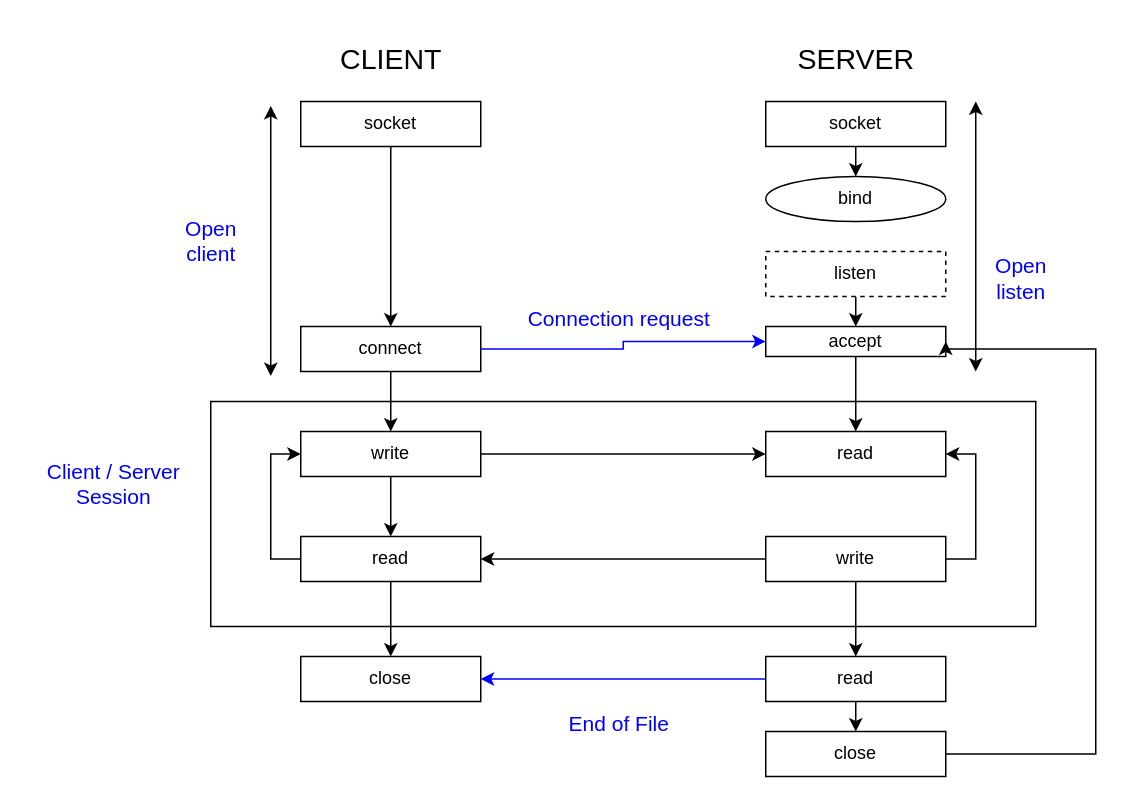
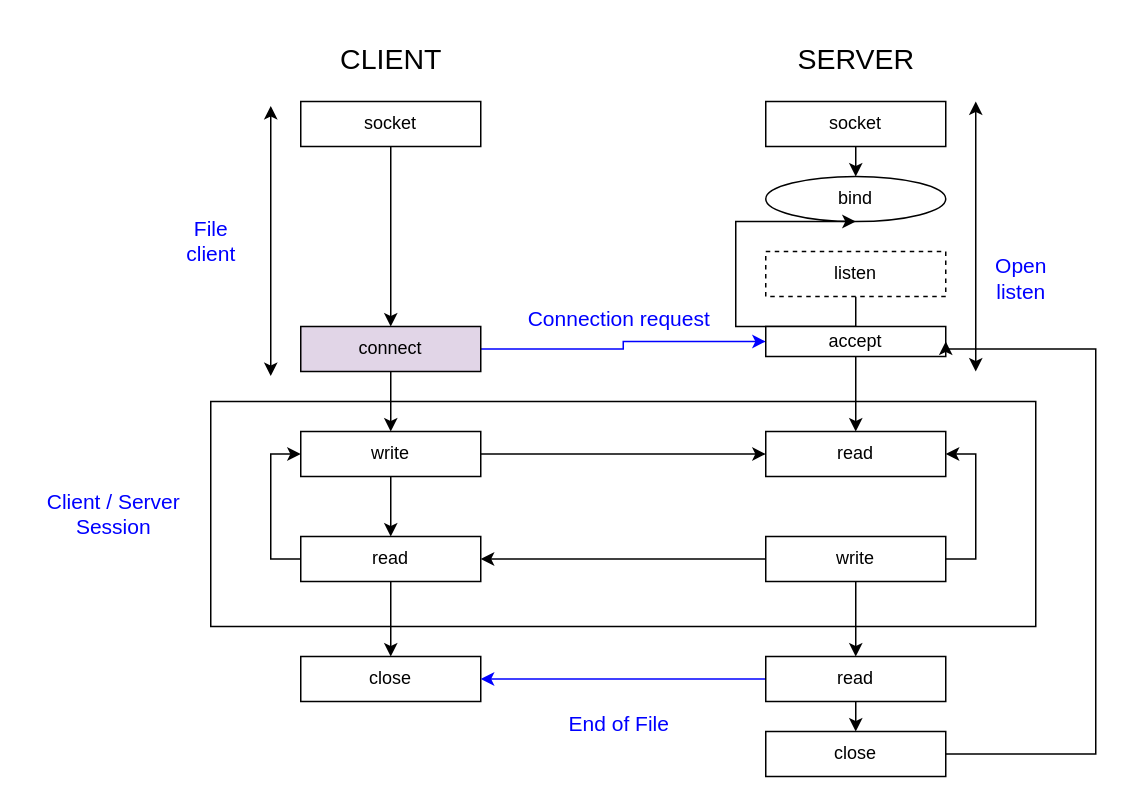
  <mxCell id="0" />
  <mxCell id="1" parent="0" />
  <mxCell id="2" value="" style="rounded=0;whiteSpace=wrap;html=1;" vertex="1" parent="1"><mxGeometry x="140" y="267" width="550" height="150" as="geometry" /></mxCell>
  <mxCell id="3" style="edgeStyle=orthogonalEdgeStyle;rounded=0;orthogonalLoop=1;jettySize=auto;html=1;exitX=0.5;exitY=1;exitDx=0;exitDy=0;entryX=0.5;entryY=0;entryDx=0;entryDy=0;" edge="1" parent="1" source="4" target="8"><mxGeometry relative="1" as="geometry" /></mxCell>
  <mxCell id="4" value="socket" style="rounded=0;whiteSpace=wrap;html=1;" vertex="1" parent="1"><mxGeometry x="200" y="67" width="120" height="30" as="geometry" /></mxCell>
  <mxCell id="5" value="&lt;font style=&quot;font-size: 19px;&quot;&gt;CLIENT&lt;/font&gt;" style="text;html=1;align=center;verticalAlign=middle;resizable=0;points=[];autosize=1;strokeColor=none;fillColor=none;" vertex="1" parent="1"><mxGeometry x="215" y="20" width="90" height="40" as="geometry" /></mxCell>
  <mxCell id="6" style="edgeStyle=orthogonalEdgeStyle;rounded=0;orthogonalLoop=1;jettySize=auto;html=1;exitX=0.5;exitY=1;exitDx=0;exitDy=0;entryX=0.5;entryY=0;entryDx=0;entryDy=0;" edge="1" parent="1" source="8" target="11"><mxGeometry relative="1" as="geometry" /></mxCell>
  <mxCell id="7" style="edgeStyle=orthogonalEdgeStyle;rounded=0;orthogonalLoop=1;jettySize=auto;html=1;exitX=1;exitY=0.5;exitDx=0;exitDy=0;entryX=0;entryY=0.5;entryDx=0;entryDy=0;fontColor=#0000FF;strokeColor=#0000FF;" edge="1" parent="1" source="8" target="22"><mxGeometry relative="1" as="geometry" /></mxCell>
- <mxCell id="8" value="connect" style="rounded=0;whiteSpace=wrap;html=1;" vertex="1" parent="1"><mxGeometry x="200" y="217" width="120" height="30" as="geometry" /></mxCell>
+ <mxCell id="8" value="connect" style="rounded=0;whiteSpace=wrap;html=1;fillColor=#e1d5e7;" vertex="1" parent="1"><mxGeometry x="200" y="217" width="120" height="30" as="geometry" /></mxCell>
  <mxCell id="9" value="" style="edgeStyle=orthogonalEdgeStyle;rounded=0;orthogonalLoop=1;jettySize=auto;html=1;" edge="1" parent="1" source="11" target="14"><mxGeometry relative="1" as="geometry" /></mxCell>
  <mxCell id="10" style="edgeStyle=orthogonalEdgeStyle;rounded=0;orthogonalLoop=1;jettySize=auto;html=1;exitX=1;exitY=0.5;exitDx=0;exitDy=0;" edge="1" parent="1" source="11" target="23"><mxGeometry relative="1" as="geometry" /></mxCell>
  <mxCell id="11" value="write" style="rounded=0;whiteSpace=wrap;html=1;" vertex="1" parent="1"><mxGeometry x="200" y="287" width="120" height="30" as="geometry" /></mxCell>
  <mxCell id="12" style="edgeStyle=orthogonalEdgeStyle;rounded=0;orthogonalLoop=1;jettySize=auto;html=1;exitX=0;exitY=0.5;exitDx=0;exitDy=0;entryX=0;entryY=0.5;entryDx=0;entryDy=0;" edge="1" parent="1" source="14" target="11"><mxGeometry relative="1" as="geometry"><mxPoint x="180" y="307" as="targetPoint" /></mxGeometry></mxCell>
  <mxCell id="13" style="edgeStyle=orthogonalEdgeStyle;rounded=0;orthogonalLoop=1;jettySize=auto;html=1;exitX=0.5;exitY=1;exitDx=0;exitDy=0;entryX=0.5;entryY=0;entryDx=0;entryDy=0;" edge="1" parent="1" source="14" target="34"><mxGeometry relative="1" as="geometry" /></mxCell>
  <mxCell id="14" value="read" style="rounded=0;whiteSpace=wrap;html=1;" vertex="1" parent="1"><mxGeometry x="200" y="357" width="120" height="30" as="geometry" /></mxCell>
  <mxCell id="15" value="&lt;font style=&quot;font-size: 19px;&quot;&gt;SERVER&lt;/font&gt;" style="text;html=1;align=center;verticalAlign=middle;resizable=0;points=[];autosize=1;strokeColor=none;fillColor=none;" vertex="1" parent="1"><mxGeometry x="520" y="20" width="100" height="40" as="geometry" /></mxCell>
  <mxCell id="16" style="edgeStyle=orthogonalEdgeStyle;rounded=0;orthogonalLoop=1;jettySize=auto;html=1;exitX=0.5;exitY=1;exitDx=0;exitDy=0;entryX=0.5;entryY=0;entryDx=0;entryDy=0;" edge="1" parent="1" source="17" target="18"><mxGeometry relative="1" as="geometry" /></mxCell>
  <mxCell id="17" value="socket" style="rounded=0;whiteSpace=wrap;html=1;" vertex="1" parent="1"><mxGeometry x="510" y="67" width="120" height="30" as="geometry" /></mxCell>
  <mxCell id="18" value="bind" style="ellipse;whiteSpace=wrap;html=1;" vertex="1" parent="1"><mxGeometry x="510" y="117" width="120" height="30" as="geometry" /></mxCell>
- <mxCell id="19" style="edgeStyle=orthogonalEdgeStyle;rounded=0;orthogonalLoop=1;jettySize=auto;html=1;exitX=0.5;exitY=1;exitDx=0;exitDy=0;entryX=0.5;entryY=0;entryDx=0;entryDy=0;" edge="1" parent="1" source="20" target="22"><mxGeometry relative="1" as="geometry" /></mxCell>
+ <mxCell id="19" style="edgeStyle=orthogonalEdgeStyle;rounded=0;orthogonalLoop=1;jettySize=auto;html=1;exitX=0.5;exitY=1;exitDx=0;exitDy=0;" edge="1" parent="1" source="20" target="18"><mxGeometry relative="1" as="geometry" /></mxCell>
  <mxCell id="20" value="listen" style="rounded=0;whiteSpace=wrap;html=1;dashed=1;" vertex="1" parent="1"><mxGeometry x="510" y="167" width="120" height="30" as="geometry" /></mxCell>
  <mxCell id="21" style="edgeStyle=orthogonalEdgeStyle;rounded=0;orthogonalLoop=1;jettySize=auto;html=1;exitX=0.5;exitY=1;exitDx=0;exitDy=0;entryX=0.5;entryY=0;entryDx=0;entryDy=0;" edge="1" parent="1" source="22" target="23"><mxGeometry relative="1" as="geometry" /></mxCell>
  <mxCell id="22" value="accept" style="rounded=0;whiteSpace=wrap;html=1;" vertex="1" parent="1"><mxGeometry x="510" y="217" width="120" height="20" as="geometry" /></mxCell>
  <mxCell id="23" value="read" style="rounded=0;whiteSpace=wrap;html=1;" vertex="1" parent="1"><mxGeometry x="510" y="287" width="120" height="30" as="geometry" /></mxCell>
  <mxCell id="24" style="edgeStyle=orthogonalEdgeStyle;rounded=0;orthogonalLoop=1;jettySize=auto;html=1;exitX=0;exitY=0.5;exitDx=0;exitDy=0;" edge="1" parent="1" source="27" target="14"><mxGeometry relative="1" as="geometry" /></mxCell>
  <mxCell id="25" style="edgeStyle=orthogonalEdgeStyle;rounded=0;orthogonalLoop=1;jettySize=auto;html=1;exitX=1;exitY=0.5;exitDx=0;exitDy=0;entryX=1;entryY=0.5;entryDx=0;entryDy=0;" edge="1" parent="1" source="27" target="23"><mxGeometry relative="1" as="geometry"><mxPoint x="705" y="307" as="targetPoint" /></mxGeometry></mxCell>
  <mxCell id="26" style="edgeStyle=orthogonalEdgeStyle;rounded=0;orthogonalLoop=1;jettySize=auto;html=1;exitX=0.5;exitY=1;exitDx=0;exitDy=0;entryX=0.5;entryY=0;entryDx=0;entryDy=0;" edge="1" parent="1" source="27" target="37"><mxGeometry relative="1" as="geometry" /></mxCell>
  <mxCell id="27" value="write" style="rounded=0;whiteSpace=wrap;html=1;" vertex="1" parent="1"><mxGeometry x="510" y="357" width="120" height="30" as="geometry" /></mxCell>
  <mxCell id="28" value="&lt;font color=&quot;#0000ff&quot; style=&quot;font-size: 14px;&quot;&gt;Connection request&lt;/font&gt;" style="text;html=1;strokeColor=none;fillColor=none;align=center;verticalAlign=middle;whiteSpace=wrap;rounded=0;" vertex="1" parent="1"><mxGeometry x="345" y="197" width="135" height="30" as="geometry" /></mxCell>
  <mxCell id="29" value="" style="endArrow=classic;startArrow=classic;html=1;rounded=0;" edge="1" parent="1"><mxGeometry width="50" height="50" relative="1" as="geometry"><mxPoint x="650" y="247" as="sourcePoint" /><mxPoint x="650" y="67" as="targetPoint" /></mxGeometry></mxCell>
  <mxCell id="30" value="&lt;font color=&quot;#0000ff&quot; style=&quot;font-size: 14px;&quot;&gt;Open&lt;br&gt;listen&lt;/font&gt;" style="text;html=1;align=center;verticalAlign=middle;resizable=0;points=[];autosize=1;strokeColor=none;fillColor=none;" vertex="1" parent="1"><mxGeometry x="650" y="160" width="60" height="50" as="geometry" /></mxCell>
  <mxCell id="31" value="" style="endArrow=classic;startArrow=classic;html=1;rounded=0;" edge="1" parent="1"><mxGeometry width="50" height="50" relative="1" as="geometry"><mxPoint x="180" y="250" as="sourcePoint" /><mxPoint x="180" y="70" as="targetPoint" /></mxGeometry></mxCell>
- <mxCell id="32" value="&lt;font color=&quot;#0000ff&quot; style=&quot;font-size: 14px;&quot;&gt;Open&lt;br&gt;client&lt;br&gt;&lt;/font&gt;" style="text;html=1;align=center;verticalAlign=middle;resizable=0;points=[];autosize=1;strokeColor=none;fillColor=none;" vertex="1" parent="1"><mxGeometry x="110" y="135" width="60" height="50" as="geometry" /></mxCell>
- <mxCell id="33" value="&lt;font color=&quot;#0000ff&quot; style=&quot;font-size: 14px;&quot;&gt;Client / Server&lt;br&gt;Session&lt;br&gt;&lt;/font&gt;" style="text;html=1;align=center;verticalAlign=middle;resizable=0;points=[];autosize=1;strokeColor=none;fillColor=none;" vertex="1" parent="1"><mxGeometry x="20" y="297" width="110" height="50" as="geometry" /></mxCell>
+ <mxCell id="32" value="&lt;font color=&quot;#0000ff&quot; style=&quot;font-size: 14px;&quot;&gt;File&lt;br&gt;client&lt;br&gt;&lt;/font&gt;" style="text;html=1;align=center;verticalAlign=middle;resizable=0;points=[];autosize=1;strokeColor=none;fillColor=none;" vertex="1" parent="1"><mxGeometry x="110" y="135" width="60" height="50" as="geometry" /></mxCell>
+ <mxCell id="33" value="&lt;font color=&quot;#0000ff&quot; style=&quot;font-size: 14px;&quot;&gt;Client / Server&lt;br&gt;Session&lt;br&gt;&lt;/font&gt;" style="text;html=1;align=center;verticalAlign=middle;resizable=0;points=[];autosize=1;strokeColor=none;fillColor=none;" vertex="1" parent="1"><mxGeometry x="20" y="317" width="110" height="50" as="geometry" /></mxCell>
  <mxCell id="34" value="close" style="rounded=0;whiteSpace=wrap;html=1;" vertex="1" parent="1"><mxGeometry x="200" y="437" width="120" height="30" as="geometry" /></mxCell>
  <mxCell id="35" style="edgeStyle=orthogonalEdgeStyle;rounded=0;orthogonalLoop=1;jettySize=auto;html=1;exitX=0.5;exitY=1;exitDx=0;exitDy=0;entryX=0.5;entryY=0;entryDx=0;entryDy=0;" edge="1" parent="1" source="37" target="39"><mxGeometry relative="1" as="geometry" /></mxCell>
  <mxCell id="36" style="edgeStyle=orthogonalEdgeStyle;rounded=0;orthogonalLoop=1;jettySize=auto;html=1;exitX=0;exitY=0.5;exitDx=0;exitDy=0;entryX=1;entryY=0.5;entryDx=0;entryDy=0;strokeColor=#0000FF;" edge="1" parent="1" source="37" target="34"><mxGeometry relative="1" as="geometry" /></mxCell>
  <mxCell id="37" value="read" style="rounded=0;whiteSpace=wrap;html=1;" vertex="1" parent="1"><mxGeometry x="510" y="437" width="120" height="30" as="geometry" /></mxCell>
  <mxCell id="38" style="edgeStyle=orthogonalEdgeStyle;rounded=0;orthogonalLoop=1;jettySize=auto;html=1;exitX=1;exitY=0.5;exitDx=0;exitDy=0;entryX=1;entryY=0.5;entryDx=0;entryDy=0;" edge="1" parent="1" source="39" target="22"><mxGeometry relative="1" as="geometry"><Array as="points"><mxPoint x="730" y="502" /><mxPoint x="730" y="232" /></Array></mxGeometry></mxCell>
  <mxCell id="39" value="close" style="rounded=0;whiteSpace=wrap;html=1;" vertex="1" parent="1"><mxGeometry x="510" y="487" width="120" height="30" as="geometry" /></mxCell>
  <mxCell id="40" value="&lt;font color=&quot;#0000ff&quot; style=&quot;font-size: 14px;&quot;&gt;End of File&lt;/font&gt;" style="text;html=1;strokeColor=none;fillColor=none;align=center;verticalAlign=middle;whiteSpace=wrap;rounded=0;" vertex="1" parent="1"><mxGeometry x="345" y="467" width="135" height="30" as="geometry" /></mxCell>
